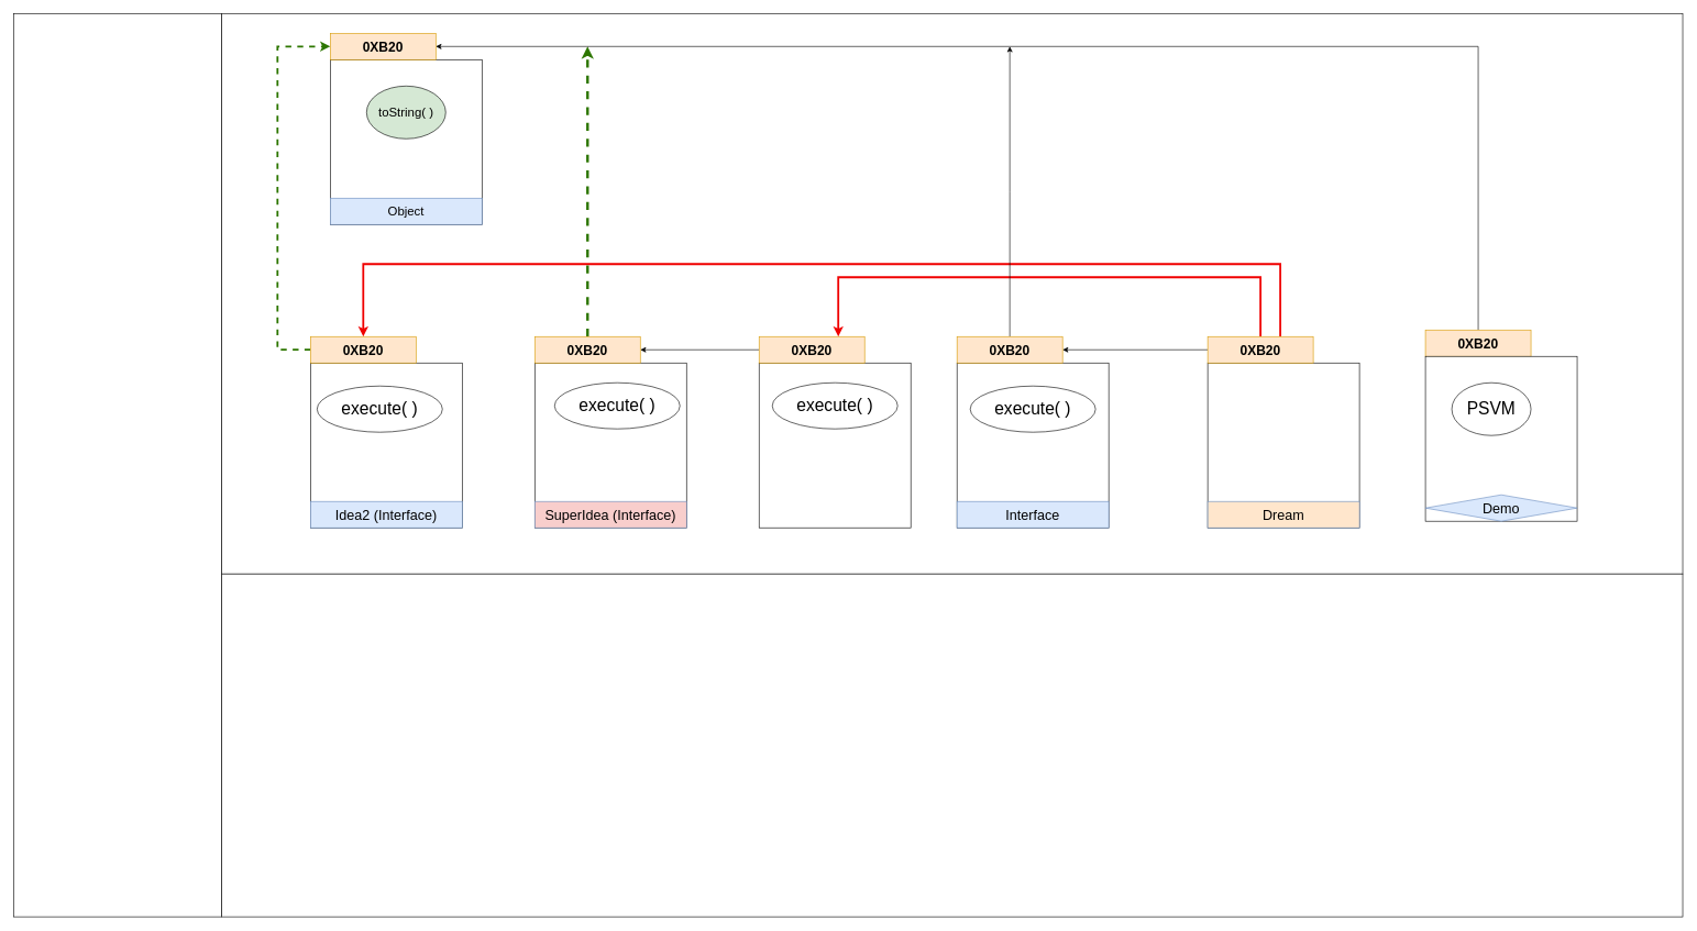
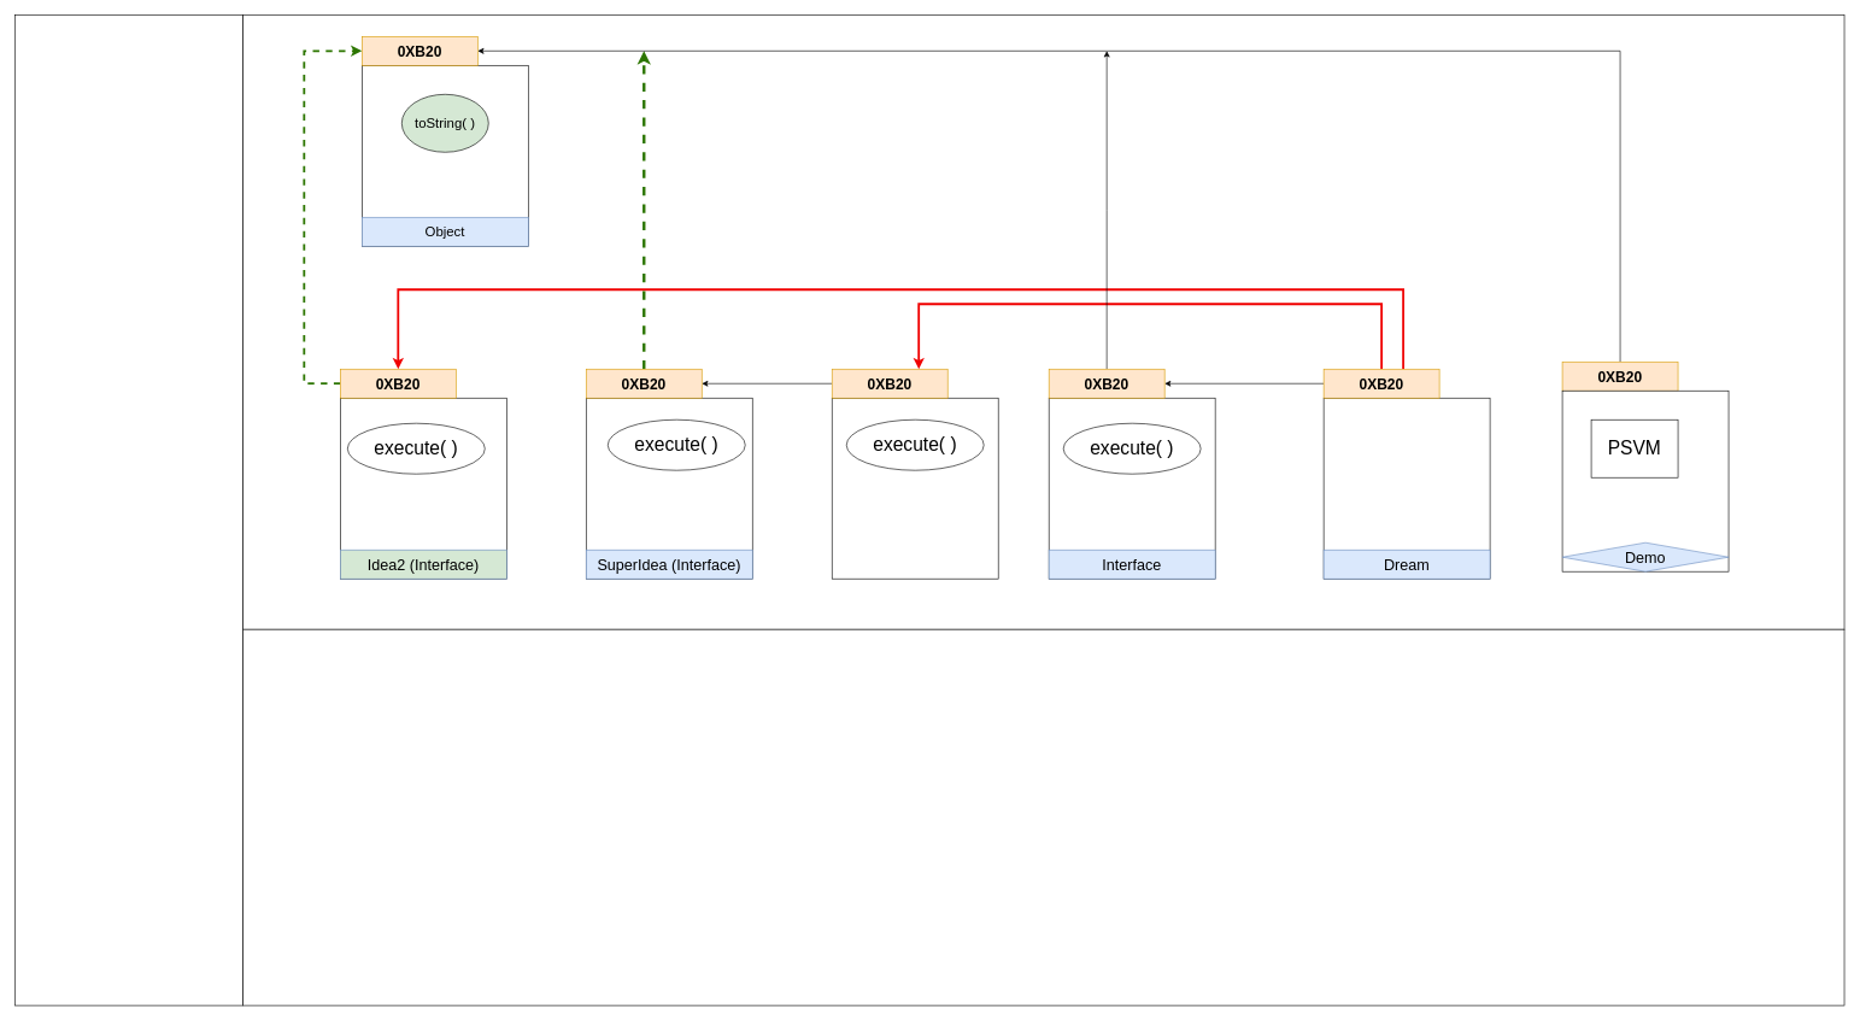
  <mxCell id="0" />
  <mxCell id="1" parent="0" />
  <mxCell id="2" value="" style="rounded=0;whiteSpace=wrap;html=1;" vertex="1" parent="1"><mxGeometry x="335" y="20" width="2215" height="850" as="geometry" /></mxCell>
  <mxCell id="3" value="" style="rounded=0;whiteSpace=wrap;html=1;" vertex="1" parent="1"><mxGeometry x="1450" y="550" width="230" height="250" as="geometry" /></mxCell>
  <mxCell id="4" value="Interface" style="rounded=0;whiteSpace=wrap;html=1;fillColor=#dae8fc;strokeColor=#6c8ebf;fontSize=21;" vertex="1" parent="1"><mxGeometry x="1450" y="760" width="230" height="40" as="geometry" /></mxCell>
  <mxCell id="5" style="edgeStyle=orthogonalEdgeStyle;rounded=0;orthogonalLoop=1;jettySize=auto;html=1;entryX=1;entryY=0.5;entryDx=0;entryDy=0;exitX=0;exitY=0.5;exitDx=0;exitDy=0;" edge="1" parent="1" source="15" target="17"><mxGeometry relative="1" as="geometry" /></mxCell>
  <mxCell id="6" style="edgeStyle=orthogonalEdgeStyle;rounded=0;orthogonalLoop=1;jettySize=auto;html=1;entryX=0.75;entryY=0;entryDx=0;entryDy=0;exitX=0.5;exitY=0;exitDx=0;exitDy=0;fillColor=#a20025;strokeColor=#F00000;strokeWidth=3;" edge="1" parent="1" source="15" target="19"><mxGeometry relative="1" as="geometry"><mxPoint x="1910" as="sourcePoint" y="480" /><Array as="points"><mxPoint x="1910" y="420" /><mxPoint x="1270" y="420" /></Array></mxGeometry></mxCell>
  <mxCell id="7" value="" style="rounded=0;whiteSpace=wrap;html=1;" vertex="1" parent="1"><mxGeometry x="1830" y="550" width="230" height="250" as="geometry" /></mxCell>
- <mxCell id="8" value="Dream" style="rounded=0;whiteSpace=wrap;html=1;fillColor=#ffe6cc;strokeColor=#6c8ebf;fontSize=21;" vertex="1" parent="1"><mxGeometry x="1830" y="760" width="230" height="40" as="geometry" /></mxCell>
+ <mxCell id="8" value="Dream" style="rounded=0;whiteSpace=wrap;html=1;fillColor=#dae8fc;strokeColor=#6c8ebf;fontSize=21;" vertex="1" parent="1"><mxGeometry x="1830" y="760" width="230" height="40" as="geometry" /></mxCell>
  <mxCell id="9" value="" style="rounded=0;whiteSpace=wrap;html=1;" vertex="1" parent="1"><mxGeometry x="810" y="550" width="230" height="250" as="geometry" /></mxCell>
- <mxCell id="10" value="SuperIdea (Interface)" style="rounded=0;whiteSpace=wrap;html=1;fillColor=#f8cecc;strokeColor=#6c8ebf;fontSize=21;" vertex="1" parent="1"><mxGeometry x="810" y="760" width="230" height="40" as="geometry" /></mxCell>
+ <mxCell id="10" value="SuperIdea (Interface)" style="rounded=0;whiteSpace=wrap;html=1;fillColor=#dae8fc;strokeColor=#6c8ebf;fontSize=21;" vertex="1" parent="1"><mxGeometry x="810" y="760" width="230" height="40" as="geometry" /></mxCell>
  <mxCell id="11" value="" style="rounded=0;whiteSpace=wrap;html=1;" vertex="1" parent="1"><mxGeometry x="1150" y="550" width="230" height="250" as="geometry" /></mxCell>
  <mxCell id="12" value="" style="rounded=0;whiteSpace=wrap;html=1;" vertex="1" parent="1"><mxGeometry x="470" y="550" width="230" height="250" as="geometry" /></mxCell>
- <mxCell id="13" value="Idea2 (Interface)" style="rounded=0;whiteSpace=wrap;html=1;fillColor=#dae8fc;strokeColor=#6c8ebf;fontSize=21;" vertex="1" parent="1"><mxGeometry x="470" y="760" width="230" height="40" as="geometry" /></mxCell>
+ <mxCell id="13" value="Idea2 (Interface)" style="rounded=0;whiteSpace=wrap;html=1;fillColor=#d5e8d4;strokeColor=#6c8ebf;fontSize=21;" vertex="1" parent="1"><mxGeometry x="470" y="760" width="230" height="40" as="geometry" /></mxCell>
  <mxCell id="14" style="edgeStyle=orthogonalEdgeStyle;rounded=0;orthogonalLoop=1;jettySize=auto;html=1;entryX=0.5;entryY=0;entryDx=0;entryDy=0;fillColor=#a20025;strokeColor=#F00000;strokeWidth=3;" edge="1" parent="1" source="15" target="21"><mxGeometry relative="1" as="geometry"><Array as="points"><mxPoint x="1940" y="400" /><mxPoint x="550" y="400" /></Array></mxGeometry></mxCell>
  <mxCell id="15" value="0XB20" style="rounded=0;whiteSpace=wrap;html=1;fillColor=#ffe6cc;strokeColor=#d79b00;fontSize=20;fontStyle=1" vertex="1" parent="1"><mxGeometry x="1830" y="510" width="160" height="40" as="geometry" /></mxCell>
  <mxCell id="16" style="edgeStyle=orthogonalEdgeStyle;rounded=0;orthogonalLoop=1;jettySize=auto;html=1;" edge="1" parent="1" source="17"><mxGeometry relative="1" as="geometry"><mxPoint x="1530" y="70" as="targetPoint" /></mxGeometry></mxCell>
  <mxCell id="17" value="0XB20" style="rounded=0;whiteSpace=wrap;html=1;fillColor=#ffe6cc;strokeColor=#d79b00;fontSize=20;fontStyle=1" vertex="1" parent="1"><mxGeometry x="1450" y="510" width="160" height="40" as="geometry" /></mxCell>
  <mxCell id="18" value="" style="edgeStyle=orthogonalEdgeStyle;rounded=0;orthogonalLoop=1;jettySize=auto;html=1;entryX=1;entryY=0.5;entryDx=0;entryDy=0;" edge="1" parent="1" source="19" target="23"><mxGeometry relative="1" as="geometry" /></mxCell>
  <mxCell id="19" value="0XB20" style="rounded=0;whiteSpace=wrap;html=1;fillColor=#ffe6cc;strokeColor=#d79b00;fontSize=20;fontStyle=1" vertex="1" parent="1"><mxGeometry x="1150" y="510" width="160" height="40" as="geometry" /></mxCell>
  <mxCell id="20" style="edgeStyle=orthogonalEdgeStyle;rounded=0;orthogonalLoop=1;jettySize=auto;html=1;entryX=0;entryY=0.5;entryDx=0;entryDy=0;strokeWidth=3;fillColor=#60a917;strokeColor=#2D7600;dashed=1;" edge="1" parent="1" source="21" target="35"><mxGeometry relative="1" as="geometry"><Array as="points"><mxPoint x="420" y="530" /><mxPoint x="420" y="70" /></Array></mxGeometry></mxCell>
  <mxCell id="21" value="0XB20" style="rounded=0;whiteSpace=wrap;html=1;fillColor=#ffe6cc;strokeColor=#d79b00;fontSize=20;fontStyle=1" vertex="1" parent="1"><mxGeometry x="470" y="510" width="160" height="40" as="geometry" /></mxCell>
  <mxCell id="22" style="edgeStyle=orthogonalEdgeStyle;rounded=0;orthogonalLoop=1;jettySize=auto;html=1;fillColor=#60a917;strokeColor=#2D7600;strokeWidth=4;dashed=1;" edge="1" parent="1" source="23"><mxGeometry relative="1" as="geometry"><mxPoint x="890" y="70" as="targetPoint" /></mxGeometry></mxCell>
  <mxCell id="23" value="0XB20" style="rounded=0;whiteSpace=wrap;html=1;fillColor=#ffe6cc;strokeColor=#d79b00;fontSize=20;fontStyle=1" vertex="1" parent="1"><mxGeometry x="810" y="510" width="160" height="40" as="geometry" /></mxCell>
  <mxCell id="24" style="edgeStyle=orthogonalEdgeStyle;rounded=0;orthogonalLoop=1;jettySize=auto;html=1;entryX=1;entryY=0.5;entryDx=0;entryDy=0;" edge="1" parent="1" source="25" target="35"><mxGeometry relative="1" as="geometry"><Array as="points"><mxPoint x="2240" y="70" /></Array></mxGeometry></mxCell>
  <mxCell id="25" value="0XB20" style="rounded=0;whiteSpace=wrap;html=1;fillColor=#ffe6cc;strokeColor=#d79b00;fontSize=20;fontStyle=1" vertex="1" parent="1"><mxGeometry x="2160" y="500" width="160" height="40" as="geometry" /></mxCell>
  <mxCell id="26" value="" style="rounded=0;whiteSpace=wrap;html=1;" vertex="1" parent="1"><mxGeometry x="2160" y="540" width="230" height="250" as="geometry" /></mxCell>
  <mxCell id="27" value="Demo" style="rhombus;whiteSpace=wrap;html=1;fillColor=#dae8fc;strokeColor=#6c8ebf;fontSize=21;" vertex="1" parent="1"><mxGeometry x="2160" y="750" width="230" height="40" as="geometry" /></mxCell>
- <mxCell id="28" value="PSVM" style="ellipse;whiteSpace=wrap;html=1;fontSize=26;" vertex="1" parent="1"><mxGeometry x="2200" y="580" width="120" height="80" as="geometry" /></mxCell>
+ <mxCell id="28" value="PSVM" style="whiteSpace=wrap;html=1;fontSize=26;rounded=0;" vertex="1" parent="1"><mxGeometry x="2200" y="580" width="120" height="80" as="geometry" /></mxCell>
  <mxCell id="29" value="execute( )" style="ellipse;whiteSpace=wrap;html=1;fontSize=26;" vertex="1" parent="1"><mxGeometry x="1470" y="585" width="190" height="70" as="geometry" /></mxCell>
  <mxCell id="30" value="execute( )" style="ellipse;whiteSpace=wrap;html=1;fontSize=26;" vertex="1" parent="1"><mxGeometry x="1170" y="580" width="190" height="70" as="geometry" /></mxCell>
  <mxCell id="31" value="execute( )" style="ellipse;whiteSpace=wrap;html=1;fontSize=26;" vertex="1" parent="1"><mxGeometry x="840" y="580" width="190" height="70" as="geometry" /></mxCell>
  <mxCell id="32" value="execute( )" style="ellipse;whiteSpace=wrap;html=1;fontSize=26;" vertex="1" parent="1"><mxGeometry x="480" y="585" width="190" height="70" as="geometry" /></mxCell>
  <mxCell id="33" value="" style="rounded=0;whiteSpace=wrap;html=1;" vertex="1" parent="1"><mxGeometry x="500" y="90" width="230" height="250" as="geometry" /></mxCell>
  <mxCell id="34" value="Object" style="rounded=0;whiteSpace=wrap;html=1;fillColor=#dae8fc;strokeColor=#6c8ebf;fontSize=19;" vertex="1" parent="1"><mxGeometry x="500" y="300" width="230" height="40" as="geometry" /></mxCell>
  <mxCell id="35" value="0XB20" style="rounded=0;whiteSpace=wrap;html=1;fillColor=#ffe6cc;strokeColor=#d79b00;fontSize=20;fontStyle=1" vertex="1" parent="1"><mxGeometry x="500" y="50" width="160" height="40" as="geometry" /></mxCell>
  <mxCell id="36" value="" style="rounded=0;whiteSpace=wrap;html=1;" vertex="1" parent="1"><mxGeometry x="335" y="870" width="2215" height="520" as="geometry" /></mxCell>
  <mxCell id="37" value="" style="rounded=0;whiteSpace=wrap;html=1;" vertex="1" parent="1"><mxGeometry x="20" y="20" width="315" height="1370" as="geometry" /></mxCell>
  <mxCell id="38" value="toString( )" style="ellipse;whiteSpace=wrap;html=1;fontSize=19;fillColor=#d5e8d4;" vertex="1" parent="1"><mxGeometry x="555" y="130" width="120" height="80" as="geometry" /></mxCell>
